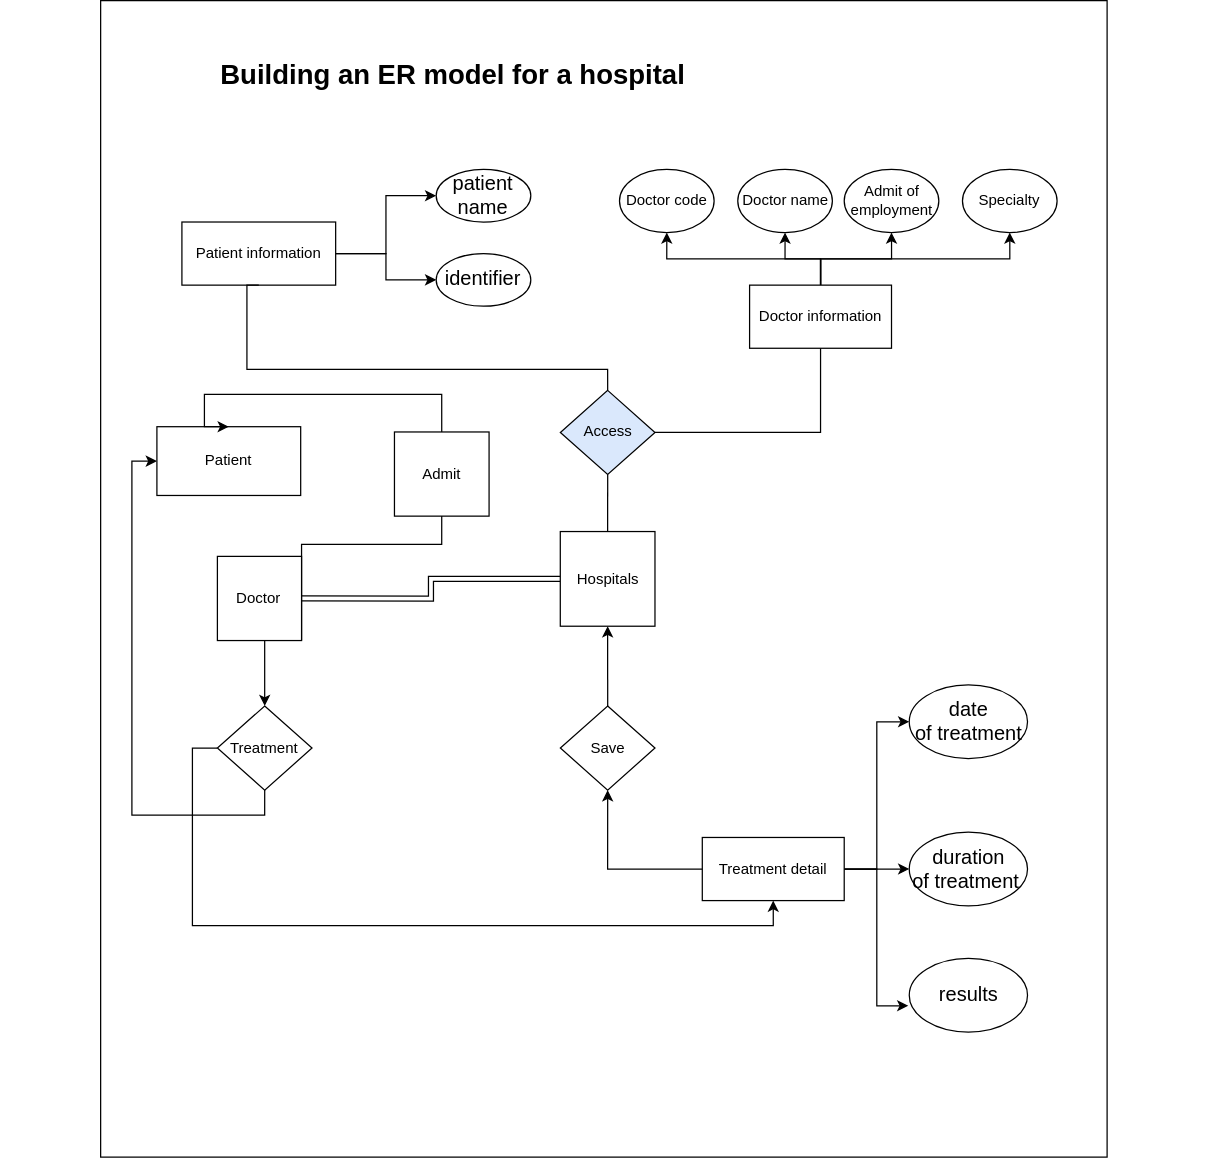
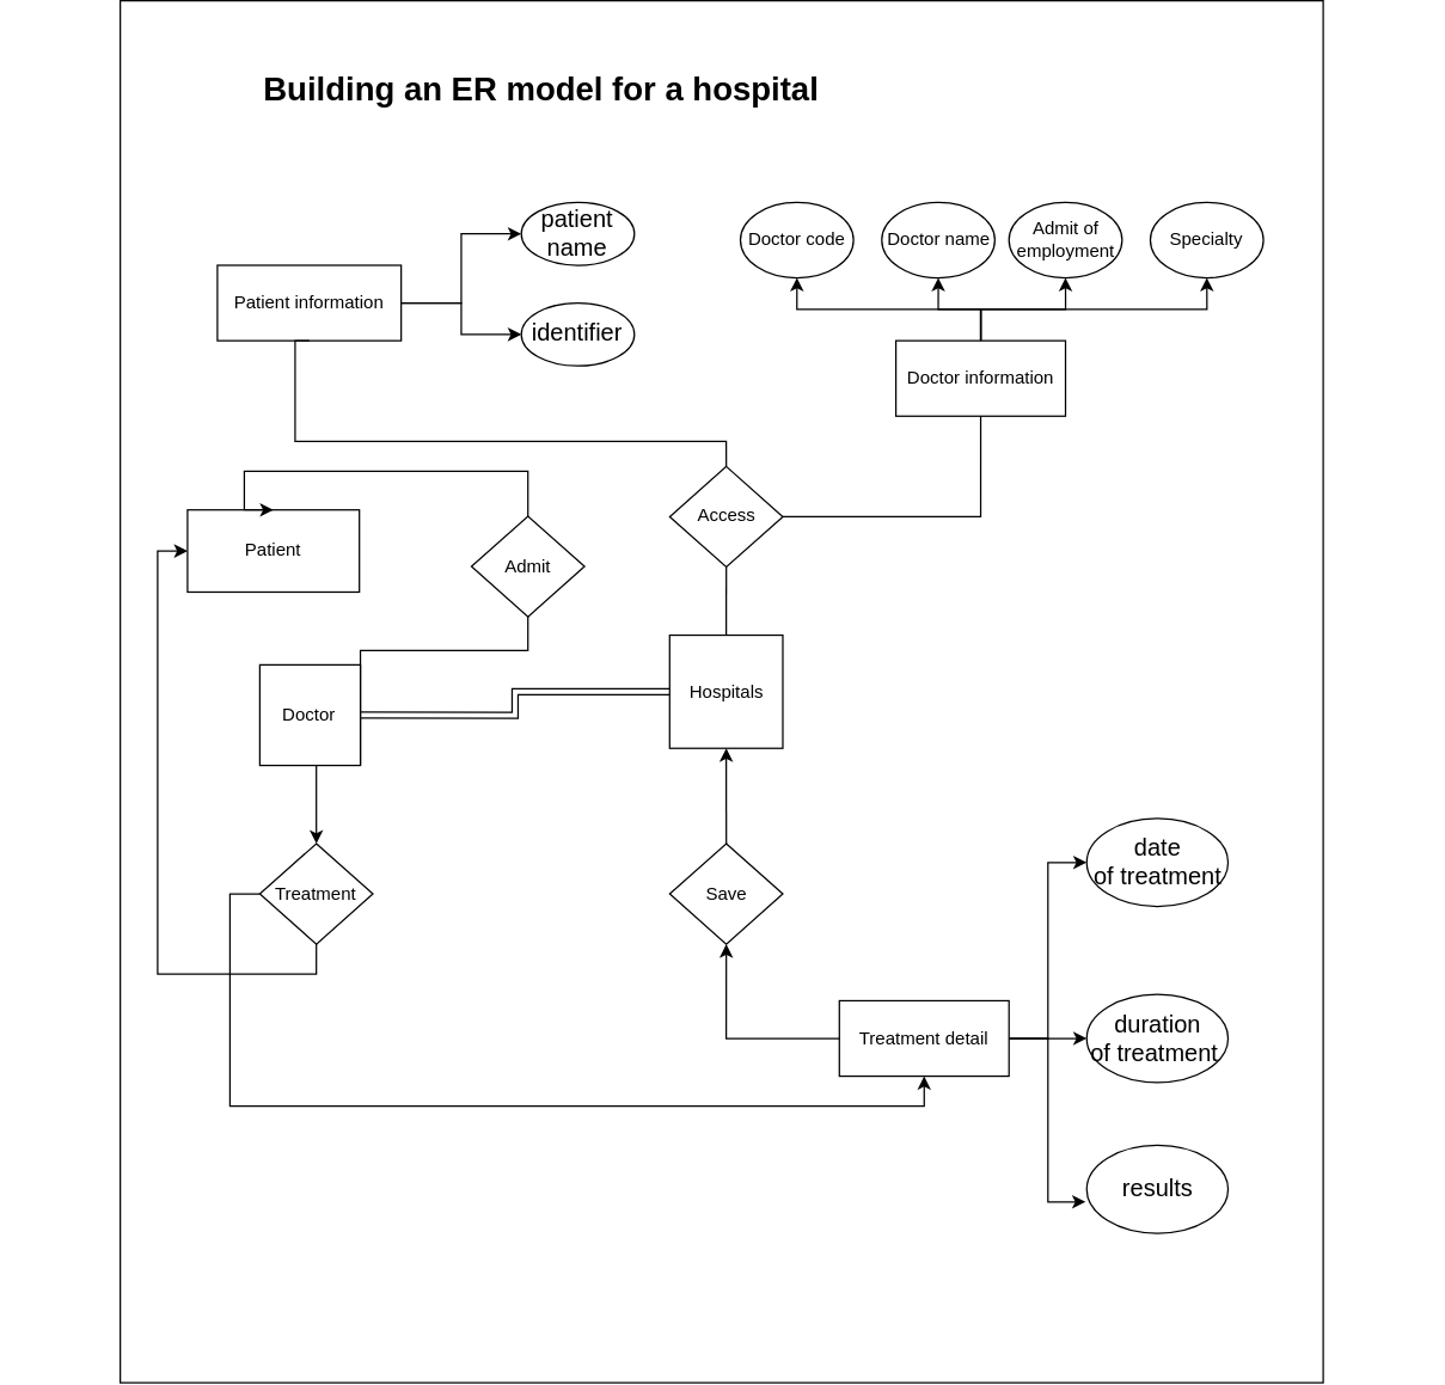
  <mxCell id="0" />
  <mxCell id="1" parent="0" />
  <mxCell id="2" value="" style="rounded=0;whiteSpace=wrap;html=1;rotation=90;" vertex="1" parent="1"><mxGeometry x="20" y="35" width="925" height="805" as="geometry" /></mxCell>
  <mxCell id="3" value="&lt;b style=&quot;font-size: 22px;&quot;&gt;&lt;span style=&quot;font-size: 22px; line-height: 115%;&quot;&gt;Building an ER model for a hospital&amp;nbsp;&lt;/span&gt;&lt;/b&gt;" style="text;html=1;align=center;verticalAlign=middle;whiteSpace=wrap;rounded=0;strokeWidth=4;fontSize=22;" vertex="1" parent="1"><mxGeometry x="125" y="20" width="480" height="30" as="geometry" /></mxCell>
  <mxCell id="4" value="" style="group" vertex="1" connectable="0" parent="1"><mxGeometry x="495" y="110" width="350" height="143.049" as="geometry" /></mxCell>
  <mxCell id="5" style="edgeStyle=orthogonalEdgeStyle;rounded=0;orthogonalLoop=1;jettySize=auto;html=1;exitX=0.5;exitY=0;exitDx=0;exitDy=0;entryX=0.5;entryY=1;entryDx=0;entryDy=0;" edge="1" parent="4" source="9" target="10"><mxGeometry relative="1" as="geometry" /></mxCell>
  <mxCell id="6" style="edgeStyle=orthogonalEdgeStyle;rounded=0;orthogonalLoop=1;jettySize=auto;html=1;exitX=0.5;exitY=0;exitDx=0;exitDy=0;entryX=0.5;entryY=1;entryDx=0;entryDy=0;" edge="1" parent="4" source="9" target="11"><mxGeometry relative="1" as="geometry" /></mxCell>
  <mxCell id="7" style="edgeStyle=orthogonalEdgeStyle;rounded=0;orthogonalLoop=1;jettySize=auto;html=1;entryX=0.5;entryY=1;entryDx=0;entryDy=0;" edge="1" parent="4" source="9" target="12"><mxGeometry relative="1" as="geometry" /></mxCell>
  <mxCell id="8" style="edgeStyle=orthogonalEdgeStyle;rounded=0;orthogonalLoop=1;jettySize=auto;html=1;exitX=0.5;exitY=0;exitDx=0;exitDy=0;entryX=0.5;entryY=1;entryDx=0;entryDy=0;" edge="1" parent="4" source="9" target="13"><mxGeometry relative="1" as="geometry" /></mxCell>
  <mxCell id="9" value="Doctor information" style="rounded=0;whiteSpace=wrap;html=1;" vertex="1" parent="4"><mxGeometry x="104.054" y="92.561" width="113.514" height="50.488" as="geometry" /></mxCell>
  <mxCell id="10" value="Doctor code" style="ellipse;whiteSpace=wrap;html=1;" vertex="1" parent="4"><mxGeometry width="75.676" height="50.488" as="geometry" /></mxCell>
  <mxCell id="11" value="Doctor name" style="ellipse;whiteSpace=wrap;html=1;" vertex="1" parent="4"><mxGeometry x="94.595" width="75.676" height="50.488" as="geometry" /></mxCell>
  <mxCell id="12" value="Admit of employment" style="ellipse;whiteSpace=wrap;html=1;" vertex="1" parent="4"><mxGeometry x="179.73" width="75.676" height="50.488" as="geometry" /></mxCell>
  <mxCell id="13" value="Specialty" style="ellipse;whiteSpace=wrap;html=1;" vertex="1" parent="4"><mxGeometry x="274.324" width="75.676" height="50.488" as="geometry" /></mxCell>
  <mxCell id="14" value="" style="group" vertex="1" connectable="0" parent="1"><mxGeometry x="145" y="110" width="279.054" height="109.39" as="geometry" /></mxCell>
  <mxCell id="15" style="edgeStyle=orthogonalEdgeStyle;rounded=0;orthogonalLoop=1;jettySize=auto;html=1;exitX=1;exitY=0.5;exitDx=0;exitDy=0;entryX=0;entryY=0.5;entryDx=0;entryDy=0;" edge="1" parent="14" source="17" target="19"><mxGeometry relative="1" as="geometry" /></mxCell>
  <mxCell id="16" style="edgeStyle=orthogonalEdgeStyle;rounded=0;orthogonalLoop=1;jettySize=auto;html=1;exitX=1;exitY=0.5;exitDx=0;exitDy=0;entryX=0;entryY=0.5;entryDx=0;entryDy=0;" edge="1" parent="14" source="17" target="18"><mxGeometry relative="1" as="geometry" /></mxCell>
  <mxCell id="17" value="Patien&lt;span style=&quot;background-color: initial;&quot;&gt;t information&lt;/span&gt;" style="rounded=0;whiteSpace=wrap;html=1;" vertex="1" parent="14"><mxGeometry y="42.073" width="122.973" height="50.488" as="geometry" /></mxCell>
  <mxCell id="18" value="&lt;span style=&quot;font-size:12.0pt;line-height:115%;&lt;br/&gt;font-family:&amp;quot;Aptos&amp;quot;,sans-serif;mso-ascii-theme-font:minor-latin;mso-fareast-font-family:&lt;br/&gt;&amp;quot;Yu Mincho&amp;quot;;mso-fareast-theme-font:minor-fareast;mso-hansi-theme-font:minor-latin;&lt;br/&gt;mso-bidi-font-family:&amp;quot;Times New Roman&amp;quot;;mso-bidi-theme-font:minor-bidi;&lt;br/&gt;mso-ansi-language:EN-US;mso-fareast-language:JA;mso-bidi-language:AR-SA&quot;&gt;identifier&lt;/span&gt;" style="ellipse;whiteSpace=wrap;html=1;" vertex="1" parent="14"><mxGeometry x="203.378" y="67.317" width="75.676" height="42.073" as="geometry" /></mxCell>
  <mxCell id="19" value="&lt;span style=&quot;font-size:12.0pt;line-height:115%;&lt;br/&gt;font-family:&amp;quot;Aptos&amp;quot;,sans-serif;mso-ascii-theme-font:minor-latin;mso-fareast-font-family:&lt;br/&gt;&amp;quot;Yu Mincho&amp;quot;;mso-fareast-theme-font:minor-fareast;mso-hansi-theme-font:minor-latin;&lt;br/&gt;mso-bidi-font-family:&amp;quot;Times New Roman&amp;quot;;mso-bidi-theme-font:minor-bidi;&lt;br/&gt;mso-ansi-language:EN-US;mso-fareast-language:JA;mso-bidi-language:AR-SA&quot;&gt;patient&lt;br/&gt;name&lt;/span&gt;" style="ellipse;whiteSpace=wrap;html=1;" vertex="1" parent="14"><mxGeometry x="203.378" width="75.676" height="42.073" as="geometry" /></mxCell>
  <mxCell id="20" style="edgeStyle=orthogonalEdgeStyle;rounded=0;orthogonalLoop=1;jettySize=auto;html=1;exitX=1;exitY=0.5;exitDx=0;exitDy=0;entryX=0;entryY=0.5;entryDx=0;entryDy=0;shape=link;" edge="1" parent="1" source="23" target="42"><mxGeometry relative="1" as="geometry" /></mxCell>
  <mxCell id="21" style="edgeStyle=orthogonalEdgeStyle;rounded=0;orthogonalLoop=1;jettySize=auto;html=1;exitX=0.5;exitY=1;exitDx=0;exitDy=0;entryX=0.5;entryY=0;entryDx=0;entryDy=0;" edge="1" parent="1" source="23" target="27"><mxGeometry relative="1" as="geometry"><Array as="points"><mxPoint x="211" y="472" /></Array></mxGeometry></mxCell>
  <mxCell id="22" style="edgeStyle=orthogonalEdgeStyle;rounded=0;orthogonalLoop=1;jettySize=auto;html=1;exitX=1;exitY=1;exitDx=0;exitDy=0;entryX=0;entryY=0.5;entryDx=0;entryDy=0;" edge="1" parent="1" source="23" target="44"><mxGeometry relative="1" as="geometry"><Array as="points"><mxPoint x="241" y="410" /><mxPoint x="353" y="410" /></Array></mxGeometry></mxCell>
  <mxCell id="23" value="Doctor" style="whiteSpace=wrap;html=1;aspect=fixed;" vertex="1" parent="1"><mxGeometry x="173.378" y="419.512" width="67.317" height="67.317" as="geometry" /></mxCell>
  <mxCell id="24" style="edgeStyle=orthogonalEdgeStyle;rounded=0;orthogonalLoop=1;jettySize=auto;html=1;exitX=0;exitY=0.5;exitDx=0;exitDy=0;entryX=0.5;entryY=1;entryDx=0;entryDy=0;endArrow=none;endFill=0;startArrow=classic;startFill=1;" edge="1" parent="1" source="25" target="27"><mxGeometry relative="1" as="geometry" /></mxCell>
  <mxCell id="25" value="Patient" style="whiteSpace=wrap;html=1;aspect=fixed;" vertex="1" parent="1"><mxGeometry x="125.002" y="315.794" width="115" height="55" as="geometry" /></mxCell>
  <mxCell id="26" style="edgeStyle=orthogonalEdgeStyle;rounded=0;orthogonalLoop=1;jettySize=auto;html=1;exitX=0;exitY=0.5;exitDx=0;exitDy=0;entryX=0.5;entryY=1;entryDx=0;entryDy=0;" edge="1" parent="1" source="27" target="37"><mxGeometry relative="1" as="geometry" /></mxCell>
  <mxCell id="27" value="Treatment" style="rhombus;whiteSpace=wrap;html=1;" vertex="1" parent="1"><mxGeometry x="173.378" y="539.146" width="75.676" height="67.317" as="geometry" /></mxCell>
  <mxCell id="28" style="edgeStyle=orthogonalEdgeStyle;rounded=0;orthogonalLoop=1;jettySize=auto;html=1;exitX=0.5;exitY=0;exitDx=0;exitDy=0;entryX=0.5;entryY=1;entryDx=0;entryDy=0;" edge="1" parent="1" source="29" target="42"><mxGeometry relative="1" as="geometry" /></mxCell>
  <mxCell id="29" value="Save" style="rhombus;whiteSpace=wrap;html=1;" vertex="1" parent="1"><mxGeometry x="447.703" y="539.146" width="75.676" height="67.317" as="geometry" /></mxCell>
  <mxCell id="30" style="rounded=0;orthogonalLoop=1;jettySize=auto;html=1;exitX=0.5;exitY=1;exitDx=0;exitDy=0;entryX=0.5;entryY=0;entryDx=0;entryDy=0;startArrow=none;startFill=0;endArrow=none;endFill=0;edgeStyle=orthogonalEdgeStyle;" edge="1" parent="1" source="33" target="42"><mxGeometry relative="1" as="geometry" /></mxCell>
  <mxCell id="31" style="edgeStyle=orthogonalEdgeStyle;rounded=0;orthogonalLoop=1;jettySize=auto;html=1;exitX=0.5;exitY=0;exitDx=0;exitDy=0;entryX=0.5;entryY=1;entryDx=0;entryDy=0;endArrow=none;endFill=0;" edge="1" parent="1" source="33" target="17"><mxGeometry relative="1" as="geometry"><Array as="points"><mxPoint x="485.541" y="269.878" /><mxPoint x="197.027" y="269.878" /></Array></mxGeometry></mxCell>
  <mxCell id="32" style="edgeStyle=orthogonalEdgeStyle;rounded=0;orthogonalLoop=1;jettySize=auto;html=1;exitX=1;exitY=0.5;exitDx=0;exitDy=0;entryX=0.5;entryY=1;entryDx=0;entryDy=0;endArrow=none;endFill=0;" edge="1" parent="1" source="33" target="9"><mxGeometry relative="1" as="geometry" /></mxCell>
- <mxCell id="33" value="Access" style="rhombus;whiteSpace=wrap;html=1;fillColor=#dae8fc;" vertex="1" parent="1"><mxGeometry x="447.703" y="286.707" width="75.676" height="67.317" as="geometry" /></mxCell>
+ <mxCell id="33" value="Access" style="rhombus;whiteSpace=wrap;html=1;" vertex="1" parent="1"><mxGeometry x="447.703" y="286.707" width="75.676" height="67.317" as="geometry" /></mxCell>
  <mxCell id="34" value="" style="group" vertex="1" connectable="0" parent="1"><mxGeometry x="561.216" y="522.317" width="260.135" height="277.683" as="geometry" /></mxCell>
  <mxCell id="35" style="edgeStyle=orthogonalEdgeStyle;rounded=0;orthogonalLoop=1;jettySize=auto;html=1;exitX=1;exitY=0.5;exitDx=0;exitDy=0;entryX=0;entryY=0.5;entryDx=0;entryDy=0;" edge="1" parent="34" source="37" target="38"><mxGeometry relative="1" as="geometry" /></mxCell>
  <mxCell id="36" style="edgeStyle=orthogonalEdgeStyle;rounded=0;orthogonalLoop=1;jettySize=auto;html=1;exitX=1;exitY=0.5;exitDx=0;exitDy=0;entryX=0;entryY=0.5;entryDx=0;entryDy=0;" edge="1" parent="34" source="37" target="40"><mxGeometry relative="1" as="geometry" /></mxCell>
  <mxCell id="37" value="Treatment detail" style="rounded=0;whiteSpace=wrap;html=1;" vertex="1" parent="34"><mxGeometry y="122.012" width="113.514" height="50.488" as="geometry" /></mxCell>
  <mxCell id="38" value="&lt;span style=&quot;font-size:12.0pt;line-height:115%;&lt;br/&gt;font-family:&amp;quot;Aptos&amp;quot;,sans-serif;mso-ascii-theme-font:minor-latin;mso-fareast-font-family:&lt;br/&gt;&amp;quot;Yu Mincho&amp;quot;;mso-fareast-theme-font:minor-fareast;mso-hansi-theme-font:minor-latin;&lt;br/&gt;mso-bidi-font-family:&amp;quot;Times New Roman&amp;quot;;mso-bidi-theme-font:minor-bidi;&lt;br/&gt;mso-ansi-language:EN-US;mso-fareast-language:JA;mso-bidi-language:AR-SA&quot;&gt;date&lt;br/&gt;of treatment&lt;/span&gt;" style="ellipse;whiteSpace=wrap;html=1;" vertex="1" parent="34"><mxGeometry x="165.541" width="94.595" height="58.902" as="geometry" /></mxCell>
  <mxCell id="39" value="&lt;span style=&quot;font-size:12.0pt;line-height:115%;&lt;br/&gt;font-family:&amp;quot;Aptos&amp;quot;,sans-serif;mso-ascii-theme-font:minor-latin;mso-fareast-font-family:&lt;br/&gt;&amp;quot;Yu Mincho&amp;quot;;mso-fareast-theme-font:minor-fareast;mso-hansi-theme-font:minor-latin;&lt;br/&gt;mso-bidi-font-family:&amp;quot;Times New Roman&amp;quot;;mso-bidi-theme-font:minor-bidi;&lt;br/&gt;mso-ansi-language:EN-US;mso-fareast-language:JA;mso-bidi-language:AR-SA&quot;&gt;results&lt;/span&gt;" style="ellipse;whiteSpace=wrap;html=1;" vertex="1" parent="34"><mxGeometry x="165.541" y="218.78" width="94.595" height="58.902" as="geometry" /></mxCell>
  <mxCell id="40" value="&lt;span style=&quot;font-size:12.0pt;line-height:115%;&lt;br/&gt;font-family:&amp;quot;Aptos&amp;quot;,sans-serif;mso-ascii-theme-font:minor-latin;mso-fareast-font-family:&lt;br/&gt;&amp;quot;Yu Mincho&amp;quot;;mso-fareast-theme-font:minor-fareast;mso-hansi-theme-font:minor-latin;&lt;br/&gt;mso-bidi-font-family:&amp;quot;Times New Roman&amp;quot;;mso-bidi-theme-font:minor-bidi;&lt;br/&gt;mso-ansi-language:EN-US;mso-fareast-language:JA;mso-bidi-language:AR-SA&quot;&gt;duration&lt;br/&gt;of treatment&amp;nbsp;&lt;/span&gt;" style="ellipse;whiteSpace=wrap;html=1;" vertex="1" parent="34"><mxGeometry x="165.541" y="117.805" width="94.595" height="58.902" as="geometry" /></mxCell>
  <mxCell id="41" style="edgeStyle=orthogonalEdgeStyle;rounded=0;orthogonalLoop=1;jettySize=auto;html=1;exitX=1;exitY=0.5;exitDx=0;exitDy=0;entryX=-0.008;entryY=0.643;entryDx=0;entryDy=0;entryPerimeter=0;" edge="1" parent="34" source="37" target="39"><mxGeometry relative="1" as="geometry" /></mxCell>
  <mxCell id="42" value="Hospitals" style="whiteSpace=wrap;html=1;aspect=fixed;" vertex="1" parent="1"><mxGeometry x="447.643" y="399.638" width="75.732" height="75.732" as="geometry" /></mxCell>
  <mxCell id="43" style="edgeStyle=orthogonalEdgeStyle;rounded=0;orthogonalLoop=1;jettySize=auto;html=1;exitX=1;exitY=0.5;exitDx=0;exitDy=0;entryX=0.5;entryY=0;entryDx=0;entryDy=0;" edge="1" parent="1" source="44" target="25"><mxGeometry relative="1" as="geometry"><Array as="points"><mxPoint x="353" y="290" /><mxPoint x="163" y="290" /></Array></mxGeometry></mxCell>
- <mxCell id="44" value="Admit" style="whiteSpace=wrap;html=1;direction=south;rounded=0;" vertex="1" parent="1"><mxGeometry x="315.002" y="320.003" width="75.676" height="67.317" as="geometry" /></mxCell>
+ <mxCell id="44" value="Admit" style="rhombus;whiteSpace=wrap;html=1;direction=south;" vertex="1" parent="1"><mxGeometry x="315.002" y="320.003" width="75.676" height="67.317" as="geometry" /></mxCell>
  <mxCell id="45" style="edgeStyle=orthogonalEdgeStyle;rounded=0;orthogonalLoop=1;jettySize=auto;html=1;exitX=0;exitY=0.5;exitDx=0;exitDy=0;entryX=0.5;entryY=1;entryDx=0;entryDy=0;" edge="1" parent="1" source="37" target="29"><mxGeometry relative="1" as="geometry" /></mxCell>
